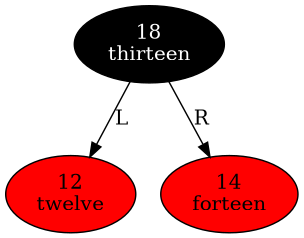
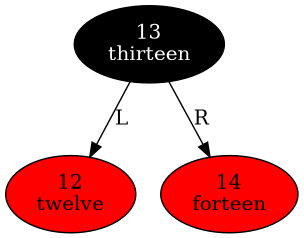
  digraph {
    node [fillcolor=red fontcolor=black style=filled]
-   n1 [fillcolor=black fontcolor=white label="18\nthirteen"]
+   n1 [fillcolor=black fontcolor=white label="13\nthirteen"]
    n2 [label="12\ntwelve"]
    n3 [label="14\nforteen"]
    n1 -> n2 [label=L taildir=sw]
    n1 -> n3 [label=R taildir=se]
  }
